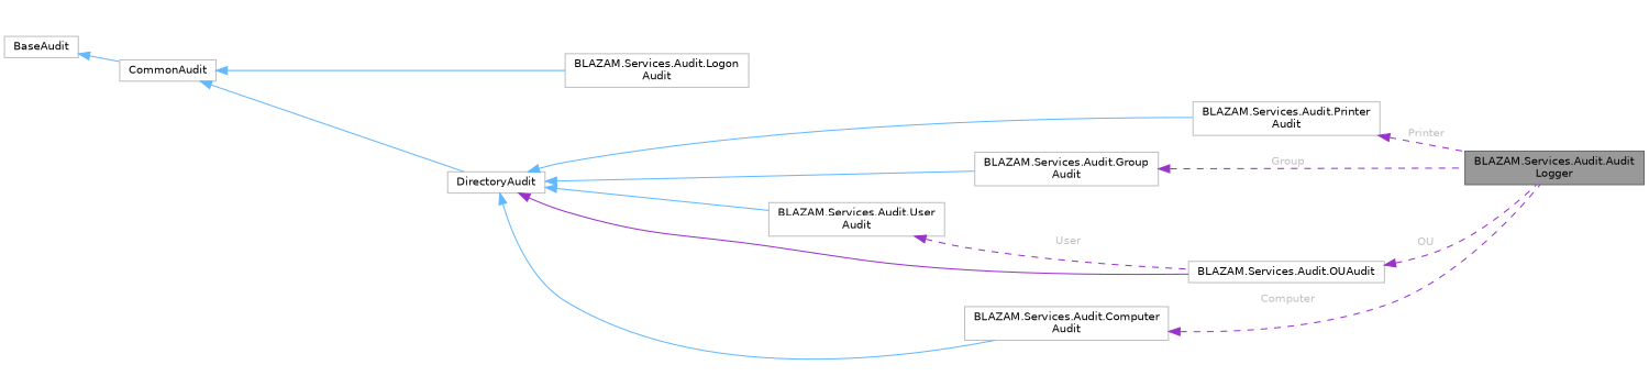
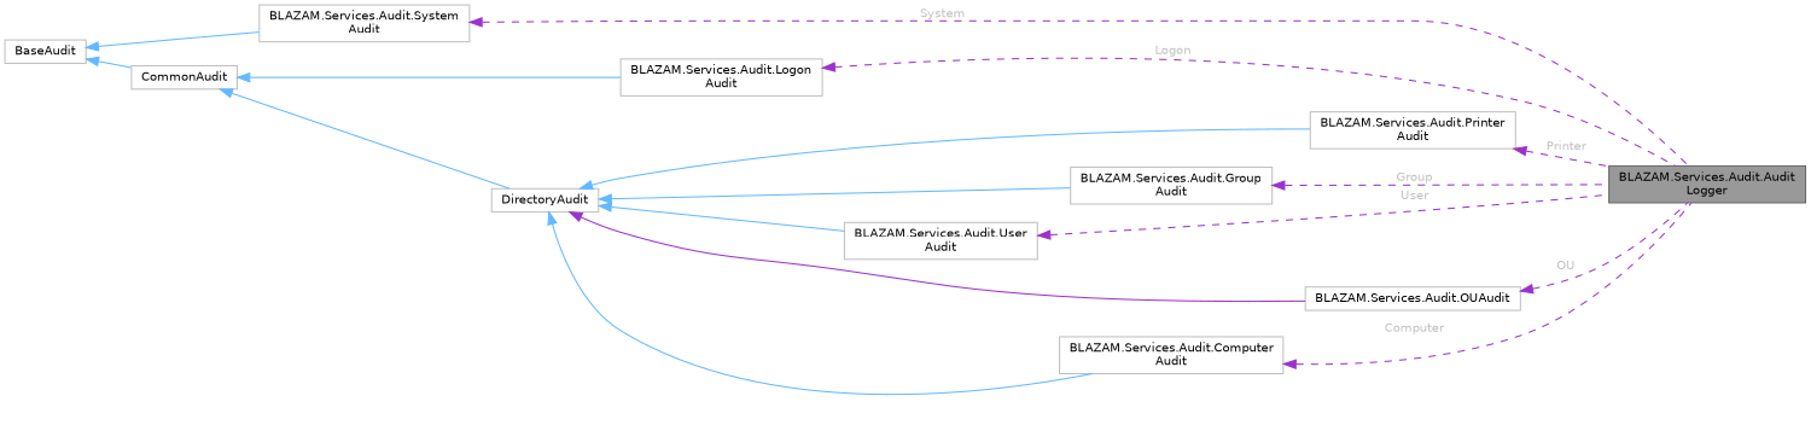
  digraph {
    rankdir=LR
    node [color=grey75 fillcolor=white fontname=Helvetica fontsize=10 shape=box style=filled]
    edge [color=darkorchid3 dir=back fontname=Helvetica fontsize=10 labelfontname=Helvetica labelfontsize=10 style=solid]
    n1 [color=gray40 fillcolor=grey60 fontcolor=black height=0.2 label="BLAZAM.Services.Audit.Audit\lLogger" width=0.4]
+   n2 [height=0.2 label="BLAZAM.Services.Audit.System\lAudit" width=0.4]
    n3 [height=0.2 label=BaseAudit width=0.4]
    n4 [height=0.2 label=CommonAudit width=0.4]
    n5 [height=0.2 label=DirectoryAudit width=0.4]
    n6 [height=0.2 label="BLAZAM.Services.Audit.Logon\lAudit" width=0.4]
    n7 [height=0.2 label="BLAZAM.Services.Audit.User\lAudit" width=0.4]
    n8 [height=0.2 label="BLAZAM.Services.Audit.Group\lAudit" width=0.4]
    n9 [height=0.2 label="BLAZAM.Services.Audit.Computer\lAudit" width=0.4]
    n10 [height=0.2 label="BLAZAM.Services.Audit.OUAudit" width=0.4]
    n11 [height=0.2 label="BLAZAM.Services.Audit.Printer\lAudit" width=0.4]
+   n2 -> n1 [fontcolor=grey label=" System" style=dashed]
+   n3 -> n2 [color=steelblue1]
    n3 -> n4 [color=steelblue1]
    n4 -> n5 [color=steelblue1]
    n4 -> n6 [color=steelblue1]
    n5 -> n7 [color=steelblue1]
    n5 -> n8 [color=steelblue1]
    n5 -> n9 [color=steelblue1]
    n5 -> n10
    n5 -> n11 [color=steelblue1]
-   n7 -> n10 [fontcolor=grey label=" User" style=dashed]
+   n6 -> n1 [fontcolor=grey label=" Logon" style=dashed]
+   n7 -> n1 [fontcolor=grey label=" User" style=dashed]
    n8 -> n1 [fontcolor=grey label=" Group" style=dashed]
    n9 -> n1 [fontcolor=grey label=" Computer" style=dashed]
    n10 -> n1 [fontcolor=grey label=" OU" style=dashed]
    n11 -> n1 [fontcolor=grey label=" Printer" style=dashed]
  }
